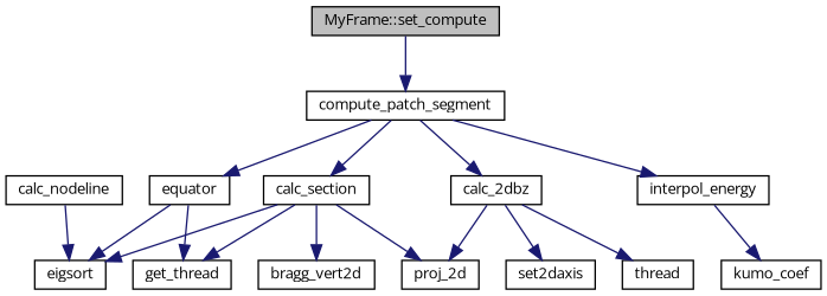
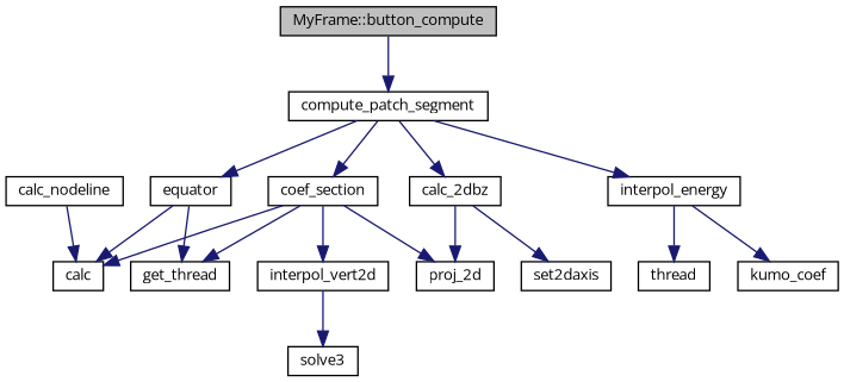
  digraph {
    fontname="Open Sans"
    rankdir=TB
    node [color=black fillcolor=white fontname="Open Sans" fontsize=10 shape=record style=filled]
    edge [color=midnightblue fontname="Open Sans" fontsize=10 labelfontname=Helvetica labelfontsize=10 style=solid]
-   n1 [fillcolor=grey75 fontcolor=black height=0.2 label="MyFrame::set_compute" width=0.4]
+   n1 [fillcolor=grey75 fontcolor=black height=0.2 label="MyFrame::button_compute" width=0.4]
    n2 [height=0.2 label=compute_patch_segment width=0.4]
    n3 [height=0.2 label=calc_2dbz width=0.4]
-   n4 [height=0.2 label=calc_section width=0.4]
+   n4 [height=0.2 label=coef_section width=0.4]
    n5 [height=0.2 label=equator width=0.4]
    n6 [height=0.2 label=interpol_energy width=0.4]
    n7 [height=0.2 label=proj_2d width=0.4]
    n8 [height=0.2 label=set2daxis width=0.4]
    n9 [height=0.2 label=calc_nodeline width=0.4]
-   n10 [height=0.2 label=eigsort width=0.4]
-   n11 [height=0.2 label=bragg_vert2d width=0.4]
+   n10 [height=0.2 label=calc width=0.4]
+   n11 [height=0.2 label=interpol_vert2d width=0.4]
    n12 [height=0.2 label=get_thread width=0.4]
    n13 [height=0.2 label=kumo_coef width=0.4]
    n14 [height=0.2 label=thread width=0.4]
+   n15 [height=0.2 label=solve3 width=0.4]
    n1 -> n2
    n2 -> n3
    n2 -> n4
    n2 -> n5
    n2 -> n6
    n3 -> n7
    n3 -> n8
    n4 -> n7
    n4 -> n10
    n4 -> n11
    n4 -> n12
    n5 -> n10
    n5 -> n12
    n6 -> n13
-   n3 -> n14
+   n6 -> n14
    n9 -> n10
+   n11 -> n15
  }
